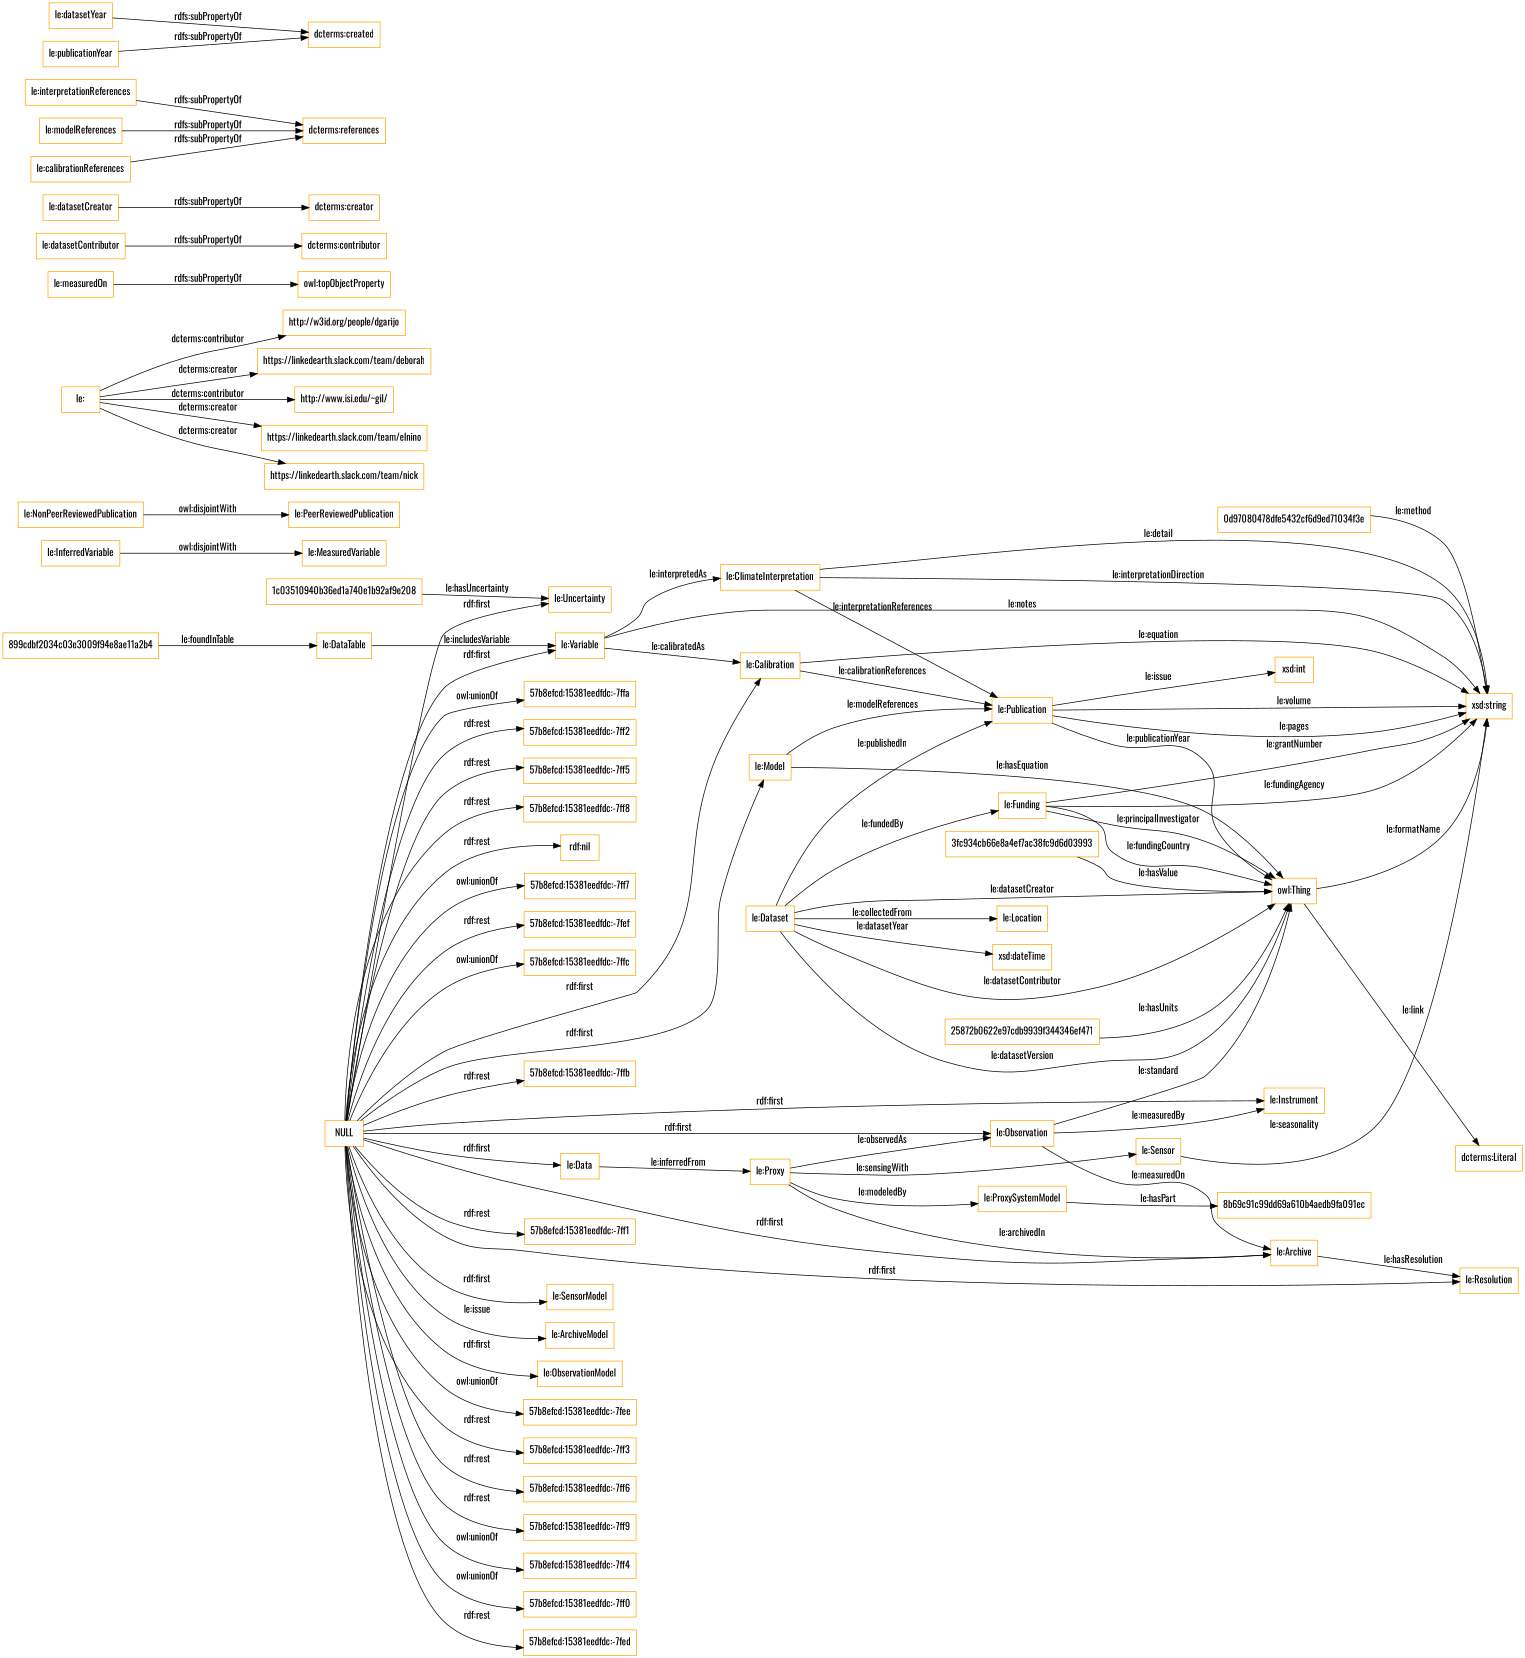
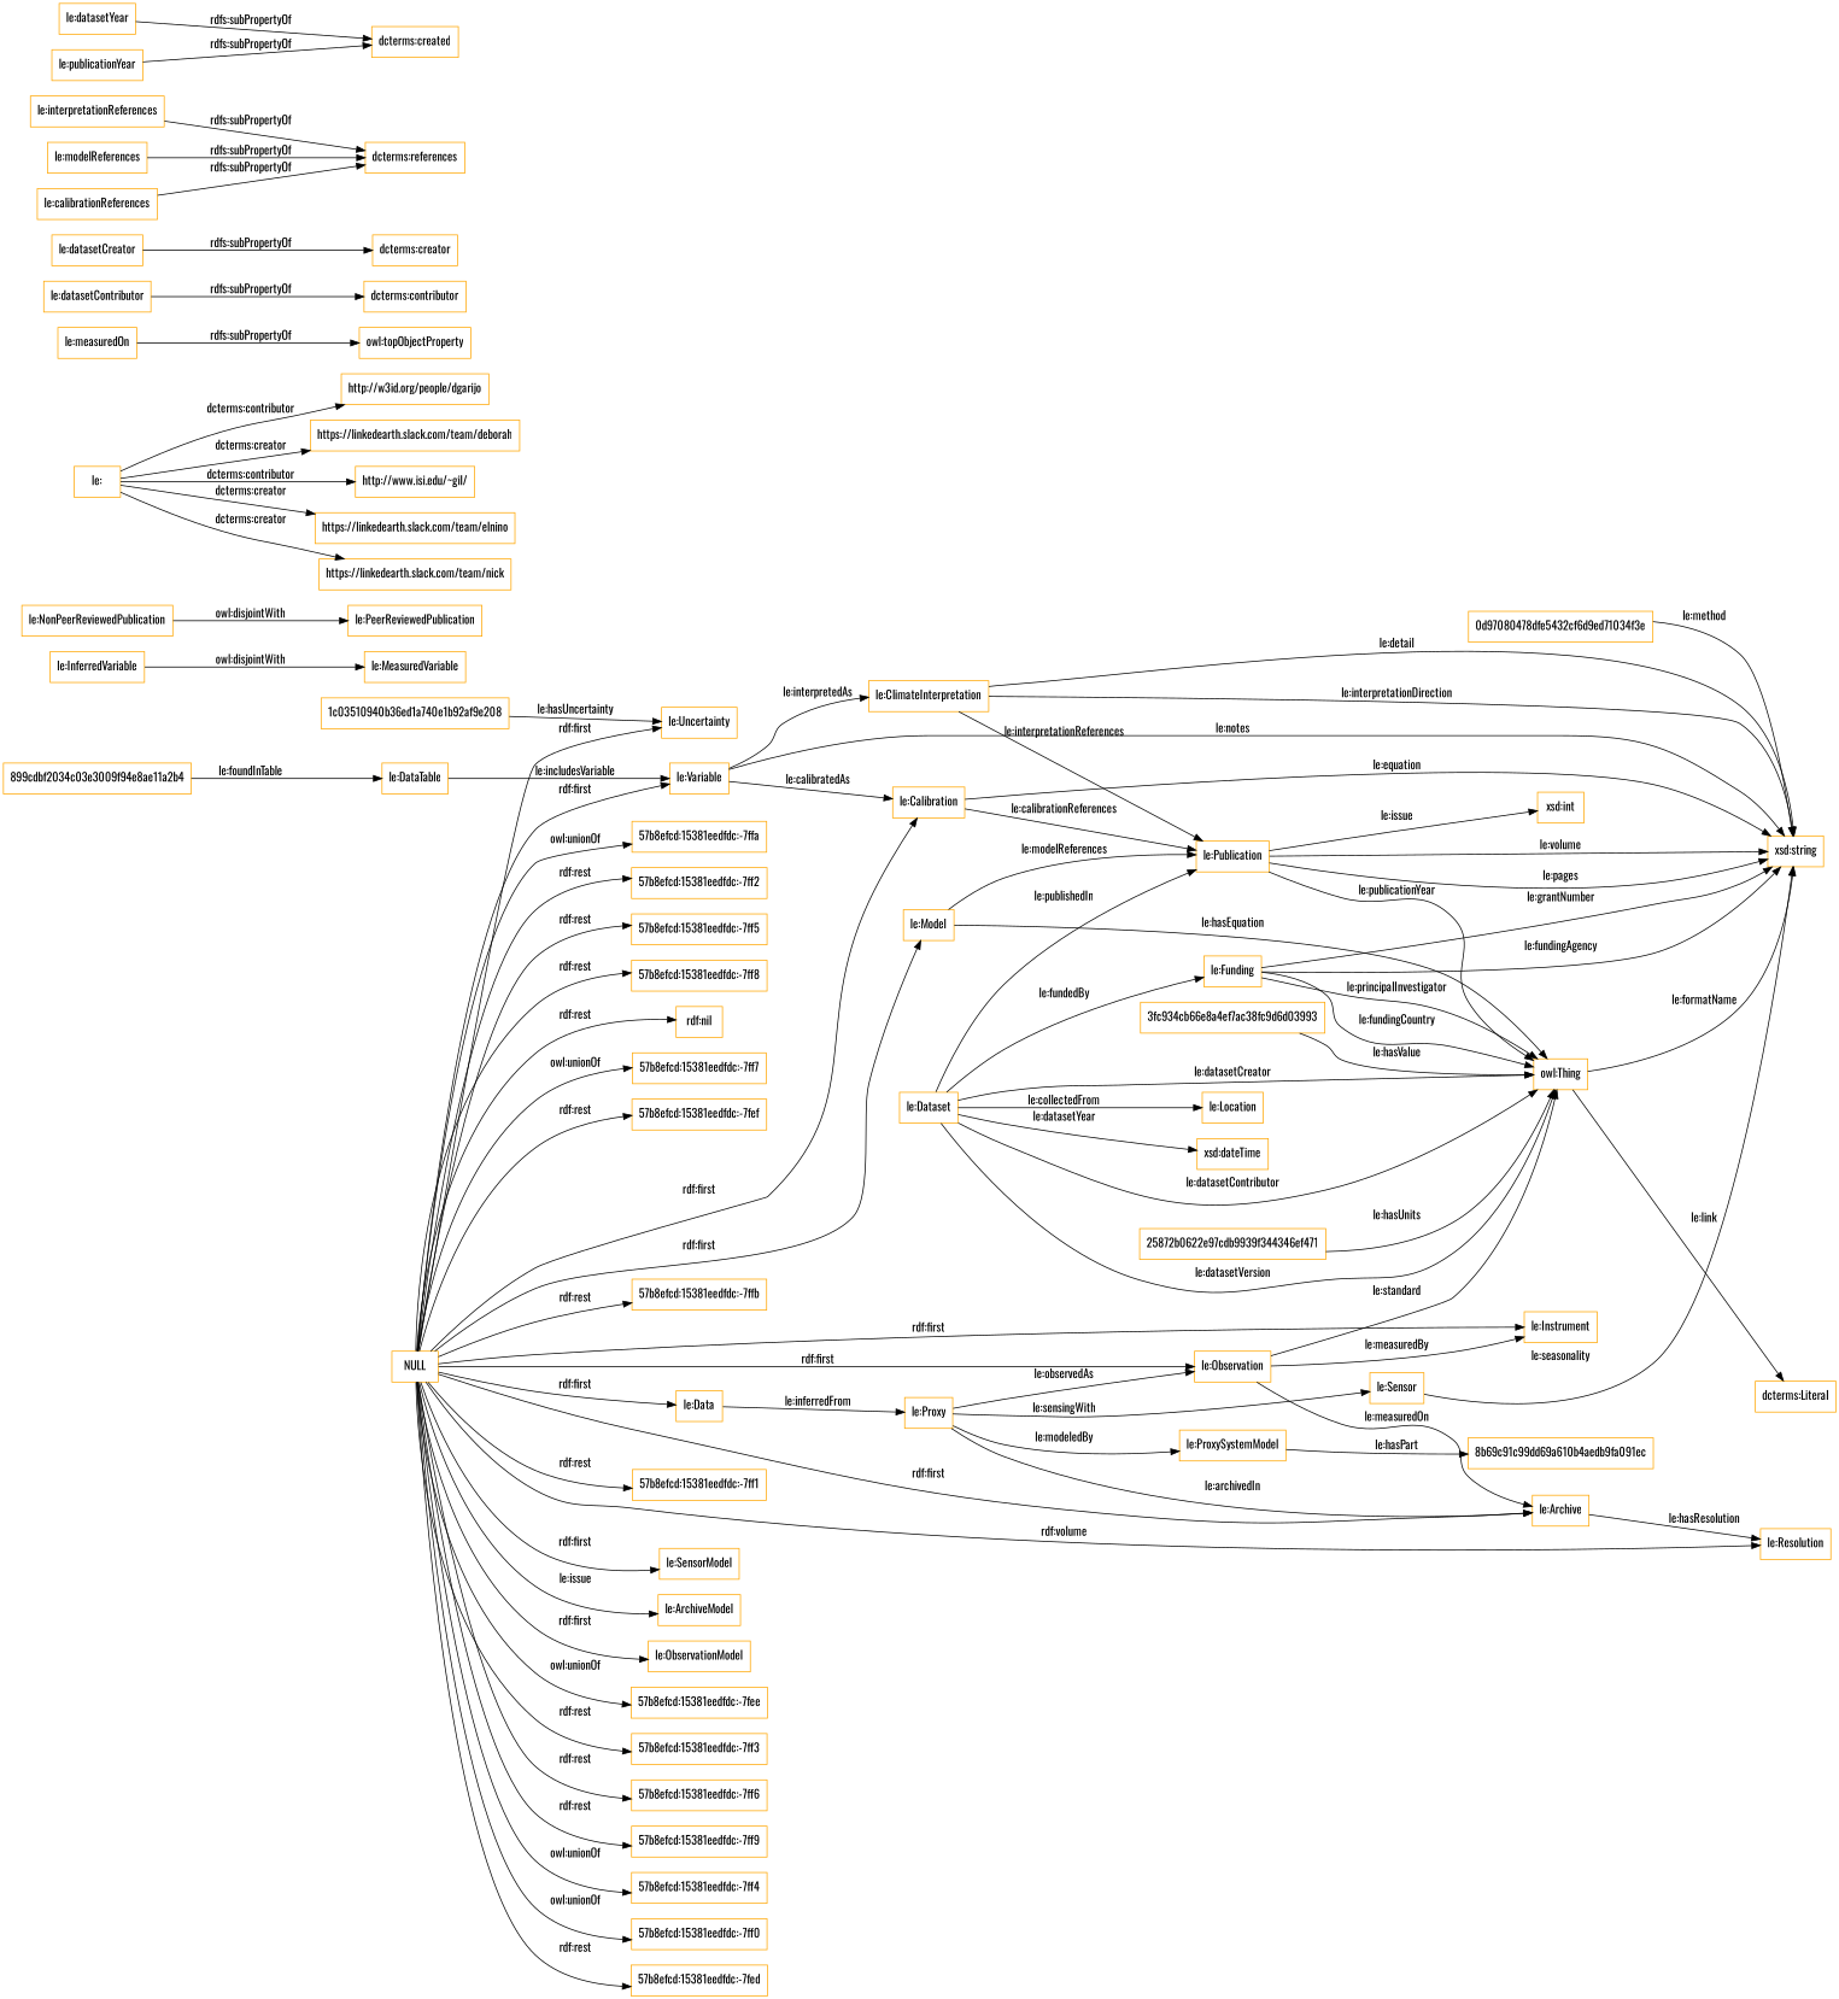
  digraph {
    fontname=Oswald
    rankdir=LR
    node [color=orange fontname=Oswald shape=rectangle]
    edge [fontname=Oswald]
    "25872b0622e97cdb9939f344346ef471"
    "owl:Thing"
    "xsd:string"
    n4 [label="dcterms:Literal"]
    "le:Sensor"
    "1c03510940b36ed1a740e1b92af9e208"
    "le:Uncertainty"
    "le:Funding"
    "le:Dataset"
    "le:Publication"
    "le:Location"
    "xsd:dateTime"
    "xsd:int"
    "le:Data"
    "le:Proxy"
    "le:DataTable"
    "le:Variable"
    "le:Calibration"
    "le:ClimateInterpretation"
    "le:Model"
    "le:ProxySystemModel"
    "le:Observation"
    "le:Archive"
    "899cdbf2034c03e3009f94e8ae11a2b4"
    "le:InferredVariable"
    "le:MeasuredVariable"
    "le:NonPeerReviewedPublication"
    "le:PeerReviewedPublication"
    "3fc934cb66e8a4ef7ac38fc9d6d03993"
    "8b69c91c99dd69a610b4aedb9fa091ec"
    "le:Instrument"
    "le:Resolution"
    "0d97080478dfe5432cf6d9ed71034f3e"
    "le:"
    "http://w3id.org/people/dgarijo"
    "https://linkedearth.slack.com/team/deborah"
    "http://www.isi.edu/~gil/"
    "https://linkedearth.slack.com/team/elnino"
    "https://linkedearth.slack.com/team/nick"
    "le:measuredOn"
    "owl:topObjectProperty"
    "le:datasetContributor"
    "dcterms:contributor"
    "le:datasetCreator"
    "dcterms:creator"
    "le:interpretationReferences"
    "dcterms:references"
    "le:modelReferences"
    "le:calibrationReferences"
    NULL
    "le:SensorModel"
    "le:ArchiveModel"
    "le:ObservationModel"
    "57b8efcd:15381eedfdc:-7fee"
    "57b8efcd:15381eedfdc:-7ff3"
    "57b8efcd:15381eedfdc:-7ff6"
    "57b8efcd:15381eedfdc:-7ff9"
    "57b8efcd:15381eedfdc:-7ff4"
    "57b8efcd:15381eedfdc:-7ff0"
    "57b8efcd:15381eedfdc:-7fed"
    "57b8efcd:15381eedfdc:-7ffa"
    "57b8efcd:15381eedfdc:-7ff2"
    "57b8efcd:15381eedfdc:-7ff5"
    "57b8efcd:15381eedfdc:-7ff8"
    "rdf:nil"
    "57b8efcd:15381eedfdc:-7ff7"
    "57b8efcd:15381eedfdc:-7fef"
-   "57b8efcd:15381eedfdc:-7ffc"
    "57b8efcd:15381eedfdc:-7ffb"
    "57b8efcd:15381eedfdc:-7ff1"
    "le:datasetYear"
    "dcterms:created"
    "le:publicationYear"
    "25872b0622e97cdb9939f344346ef471" -> "owl:Thing" [label="le:hasUnits"]
    "owl:Thing" -> "xsd:string" [label="le:formatName"]
    "owl:Thing" -> n4 [label="le:link"]
    "le:Sensor" -> "xsd:string" [label="le:seasonality"]
    "1c03510940b36ed1a740e1b92af9e208" -> "le:Uncertainty" [label="le:hasUncertainty"]
    "le:Funding" -> "owl:Thing" [label="le:fundingCountry"]
    "le:Funding" -> "owl:Thing" [label="le:principalInvestigator"]
    "le:Funding" -> "xsd:string" [label="le:grantNumber"]
    "le:Funding" -> "xsd:string" [label="le:fundingAgency"]
    "le:Dataset" -> "owl:Thing" [label="le:datasetCreator"]
    "le:Dataset" -> "owl:Thing" [label="le:datasetContributor"]
    "le:Dataset" -> "owl:Thing" [label="le:datasetVersion"]
    "le:Dataset" -> "le:Funding" [label="le:fundedBy"]
    "le:Dataset" -> "le:Publication" [label="le:publishedIn"]
    "le:Dataset" -> "le:Location" [label="le:collectedFrom"]
    "le:Dataset" -> "xsd:dateTime" [label="le:datasetYear"]
    "le:Publication" -> "owl:Thing" [label="le:publicationYear"]
    "le:Publication" -> "xsd:string" [label="le:pages"]
    "le:Publication" -> "xsd:string" [label="le:volume"]
    "le:Publication" -> "xsd:int" [label="le:issue"]
    "le:Data" -> "le:Proxy" [label="le:inferredFrom"]
    "le:Proxy" -> "le:Sensor" [label="le:sensingWith"]
    "le:Proxy" -> "le:ProxySystemModel" [label="le:modeledBy"]
    "le:Proxy" -> "le:Observation" [label="le:observedAs"]
    "le:Proxy" -> "le:Archive" [label="le:archivedIn"]
    "le:DataTable" -> "le:Variable" [label="le:includesVariable"]
    "le:Variable" -> "xsd:string" [label="le:notes"]
    "le:Variable" -> "le:Calibration" [label="le:calibratedAs"]
    "le:Variable" -> "le:ClimateInterpretation" [label="le:interpretedAs"]
    "le:Calibration" -> "xsd:string" [label="le:equation"]
    "le:Calibration" -> "le:Publication" [label="le:calibrationReferences"]
    "le:ClimateInterpretation" -> "xsd:string" [label="le:interpretationDirection"]
    "le:ClimateInterpretation" -> "xsd:string" [label="le:detail"]
    "le:ClimateInterpretation" -> "le:Publication" [label="le:interpretationReferences"]
    "le:Model" -> "owl:Thing" [label="le:hasEquation"]
    "le:Model" -> "le:Publication" [label="le:modelReferences"]
    "le:ProxySystemModel" -> "8b69c91c99dd69a610b4aedb9fa091ec" [label="le:hasPart"]
    "le:Observation" -> "owl:Thing" [label="le:standard"]
    "le:Observation" -> "le:Archive" [label="le:measuredOn"]
    "le:Observation" -> "le:Instrument" [label="le:measuredBy"]
    "le:Archive" -> "le:Resolution" [label="le:hasResolution"]
    "899cdbf2034c03e3009f94e8ae11a2b4" -> "le:DataTable" [label="le:foundInTable"]
    "le:InferredVariable" -> "le:MeasuredVariable" [label="owl:disjointWith"]
    "le:NonPeerReviewedPublication" -> "le:PeerReviewedPublication" [label="owl:disjointWith"]
    "3fc934cb66e8a4ef7ac38fc9d6d03993" -> "owl:Thing" [label="le:hasValue"]
    "0d97080478dfe5432cf6d9ed71034f3e" -> "xsd:string" [label="le:method"]
    "le:" -> "http://w3id.org/people/dgarijo" [label="dcterms:contributor"]
    "le:" -> "https://linkedearth.slack.com/team/deborah" [label="dcterms:creator"]
    "le:" -> "http://www.isi.edu/~gil/" [label="dcterms:contributor"]
    "le:" -> "https://linkedearth.slack.com/team/elnino" [label="dcterms:creator"]
    "le:" -> "https://linkedearth.slack.com/team/nick" [label="dcterms:creator"]
    "le:measuredOn" -> "owl:topObjectProperty" [label="rdfs:subPropertyOf"]
    "le:datasetContributor" -> "dcterms:contributor" [label="rdfs:subPropertyOf"]
    "le:datasetCreator" -> "dcterms:creator" [label="rdfs:subPropertyOf"]
    "le:interpretationReferences" -> "dcterms:references" [label="rdfs:subPropertyOf"]
    "le:modelReferences" -> "dcterms:references" [label="rdfs:subPropertyOf"]
    "le:calibrationReferences" -> "dcterms:references" [label="rdfs:subPropertyOf"]
    NULL -> "le:Uncertainty" [label="rdf:first"]
    NULL -> "le:Data" [label="rdf:first"]
    NULL -> "le:Variable" [label="rdf:first"]
    NULL -> "le:Calibration" [label="rdf:first"]
    NULL -> "le:Model" [label="rdf:first"]
    NULL -> "le:Observation" [label="rdf:first"]
    NULL -> "le:Archive" [label="rdf:first"]
    NULL -> "le:Instrument" [label="rdf:first"]
-   NULL -> "le:Resolution" [label="rdf:first"]
+   NULL -> "le:Resolution" [label="rdf:volume"]
    NULL -> "le:SensorModel" [label="rdf:first"]
    NULL -> "le:ArchiveModel" [label="le:issue"]
    NULL -> "le:ObservationModel" [label="rdf:first"]
    NULL -> "57b8efcd:15381eedfdc:-7fee" [label="owl:unionOf"]
    NULL -> "57b8efcd:15381eedfdc:-7ff3" [label="rdf:rest"]
    NULL -> "57b8efcd:15381eedfdc:-7ff6" [label="rdf:rest"]
    NULL -> "57b8efcd:15381eedfdc:-7ff9" [label="rdf:rest"]
    NULL -> "57b8efcd:15381eedfdc:-7ff4" [label="owl:unionOf"]
    NULL -> "57b8efcd:15381eedfdc:-7ff0" [label="owl:unionOf"]
    NULL -> "57b8efcd:15381eedfdc:-7fed" [label="rdf:rest"]
    NULL -> "57b8efcd:15381eedfdc:-7ffa" [label="owl:unionOf"]
    NULL -> "57b8efcd:15381eedfdc:-7ff2" [label="rdf:rest"]
    NULL -> "57b8efcd:15381eedfdc:-7ff5" [label="rdf:rest"]
    NULL -> "57b8efcd:15381eedfdc:-7ff8" [label="rdf:rest"]
    NULL -> "rdf:nil" [label="rdf:rest"]
    NULL -> "57b8efcd:15381eedfdc:-7ff7" [label="owl:unionOf"]
    NULL -> "57b8efcd:15381eedfdc:-7fef" [label="rdf:rest"]
-   NULL -> "57b8efcd:15381eedfdc:-7ffc" [label="owl:unionOf"]
    NULL -> "57b8efcd:15381eedfdc:-7ffb" [label="rdf:rest"]
    NULL -> "57b8efcd:15381eedfdc:-7ff1" [label="rdf:rest"]
    "le:datasetYear" -> "dcterms:created" [label="rdfs:subPropertyOf"]
    "le:publicationYear" -> "dcterms:created" [label="rdfs:subPropertyOf"]
  }
